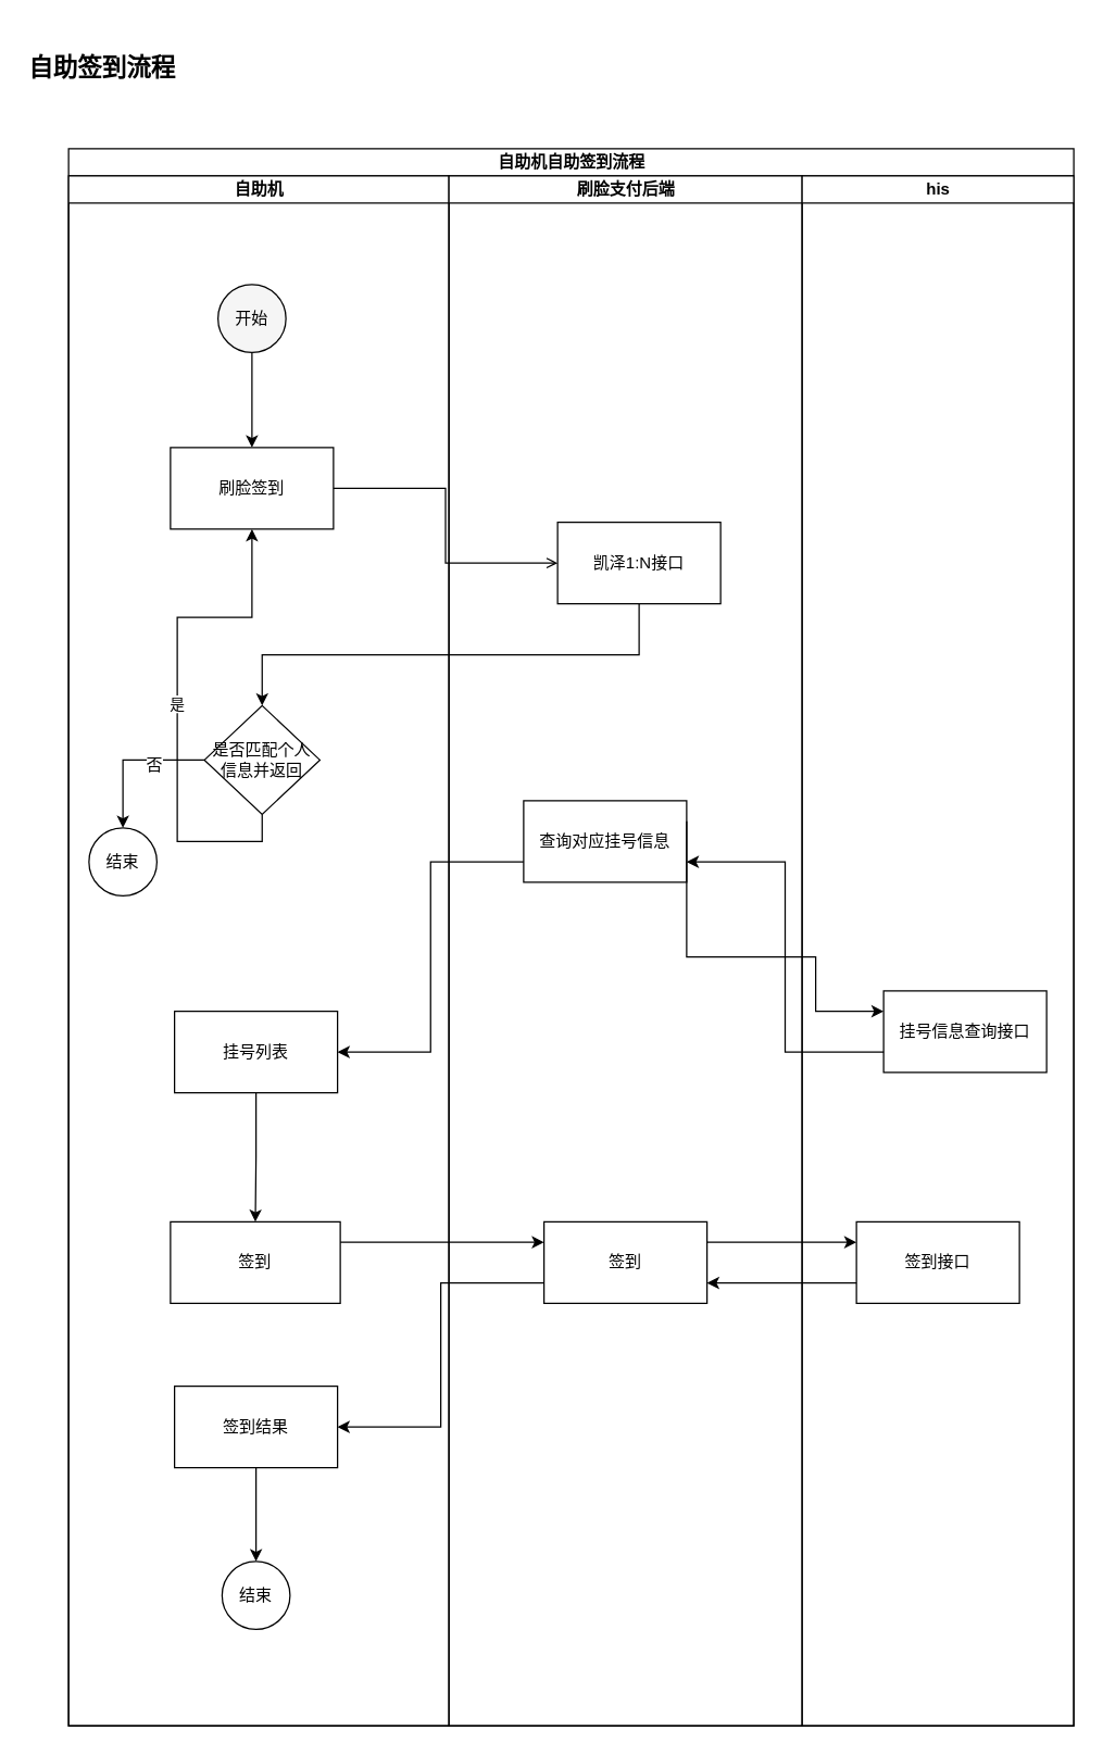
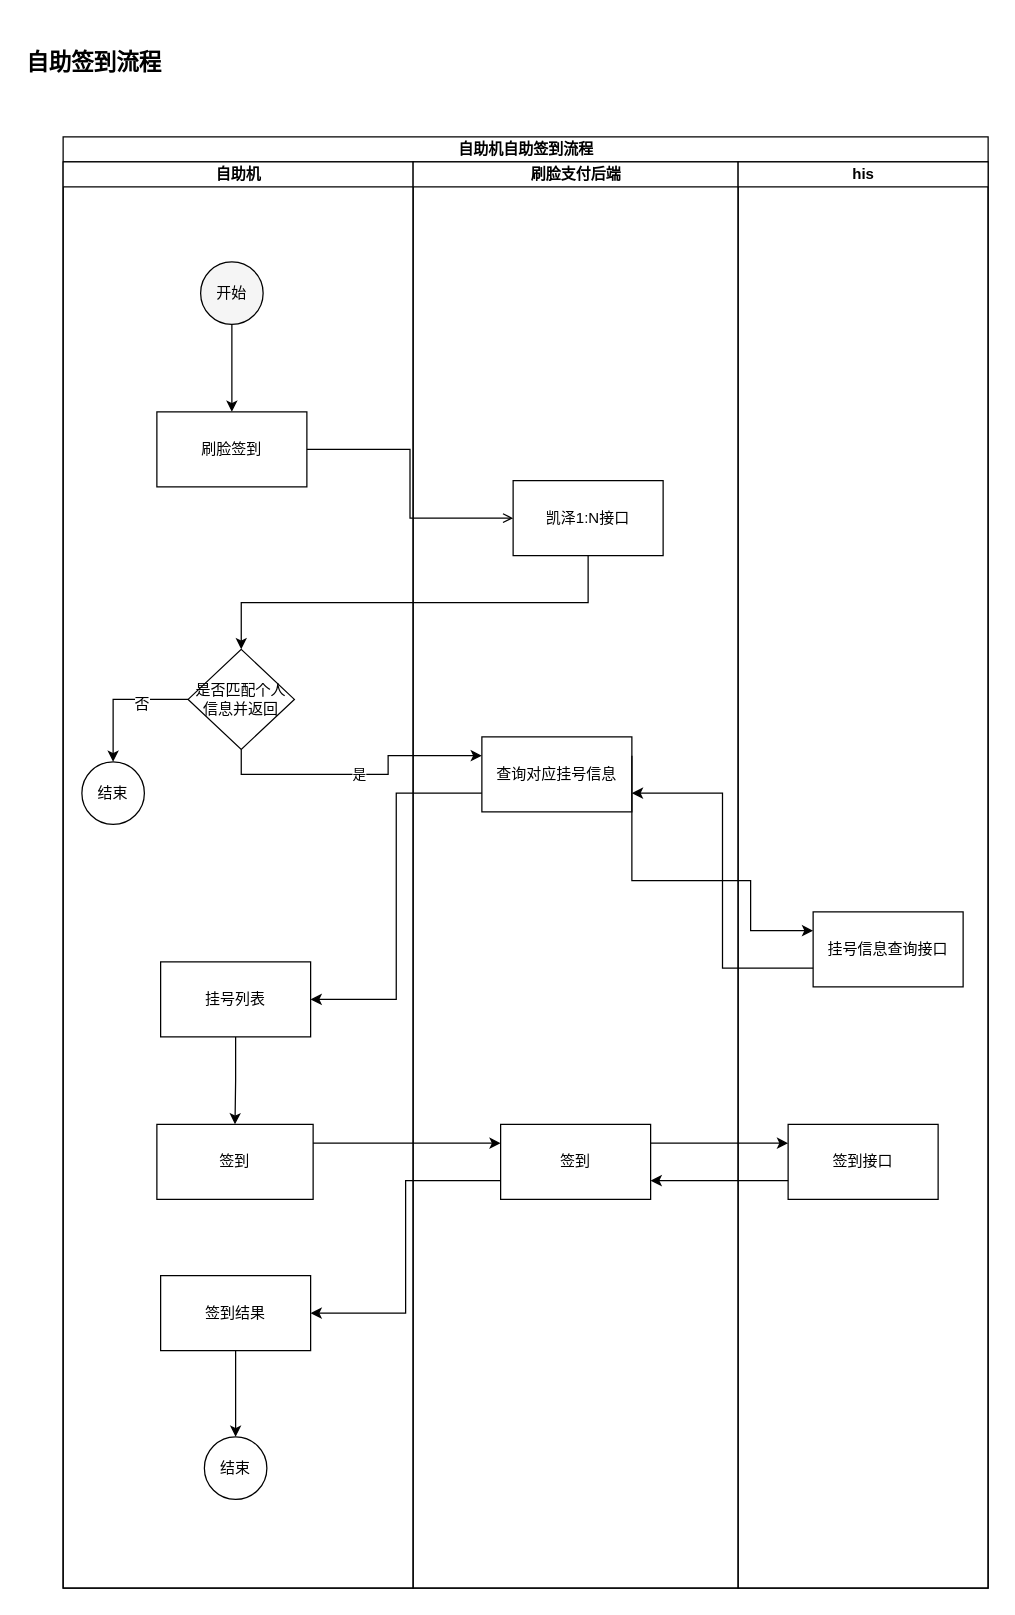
  <mxCell id="0" />
  <mxCell id="1" parent="0" />
  <mxCell id="2" value="&lt;font style=&quot;font-size: 18px&quot;&gt;&lt;b&gt;自助签到流程&lt;/b&gt;&lt;/font&gt;" style="text;html=1;strokeColor=none;fillColor=none;align=center;verticalAlign=middle;whiteSpace=wrap;rounded=0;" vertex="1" parent="1"><mxGeometry x="20" y="20" width="110" height="60" as="geometry" /></mxCell>
  <mxCell id="3" value="自助机自助签到流程" style="swimlane;html=1;childLayout=stackLayout;resizeParent=1;resizeParentMax=0;startSize=20;" vertex="1" parent="1"><mxGeometry x="50" y="109" width="740" height="1161" as="geometry" /></mxCell>
  <mxCell id="4" value="自助机" style="swimlane;html=1;startSize=20;" vertex="1" parent="3"><mxGeometry y="20" width="280" height="1141" as="geometry" /></mxCell>
  <mxCell id="5" style="edgeStyle=orthogonalEdgeStyle;rounded=0;orthogonalLoop=1;jettySize=auto;html=1;exitX=0.5;exitY=1;exitDx=0;exitDy=0;" edge="1" parent="4" source="6" target="7"><mxGeometry relative="1" as="geometry" /></mxCell>
  <mxCell id="6" value="开始" style="ellipse;whiteSpace=wrap;html=1;aspect=fixed;fillColor=#f5f5f5;" vertex="1" parent="4"><mxGeometry x="110" y="80" width="50" height="50" as="geometry" /></mxCell>
  <mxCell id="7" value="刷脸签到" style="rounded=0;whiteSpace=wrap;html=1;fillColor=#FFFFFF;" vertex="1" parent="4"><mxGeometry x="75" y="200" width="120" height="60" as="geometry" /></mxCell>
  <mxCell id="8" style="edgeStyle=orthogonalEdgeStyle;rounded=0;orthogonalLoop=1;jettySize=auto;html=1;exitX=0;exitY=0.5;exitDx=0;exitDy=0;" edge="1" parent="4" source="10" target="11"><mxGeometry relative="1" as="geometry" /></mxCell>
  <mxCell id="9" value="否" style="text;html=1;resizable=0;points=[];align=center;verticalAlign=middle;labelBackgroundColor=#ffffff;" vertex="1" connectable="0" parent="8"><mxGeometry x="-0.318" y="3" relative="1" as="geometry"><mxPoint as="offset" /></mxGeometry></mxCell>
  <mxCell id="10" value="是否匹配个人信息并返回" style="rhombus;whiteSpace=wrap;html=1;fillColor=#FFFFFF;" vertex="1" parent="4"><mxGeometry x="100" y="390" width="85" height="80" as="geometry" /></mxCell>
  <mxCell id="11" value="结束" style="ellipse;whiteSpace=wrap;html=1;aspect=fixed;fillColor=#FFFFFF;" vertex="1" parent="4"><mxGeometry x="15" y="480" width="50" height="50" as="geometry" /></mxCell>
  <mxCell id="12" style="edgeStyle=orthogonalEdgeStyle;rounded=0;orthogonalLoop=1;jettySize=auto;html=1;exitX=0.5;exitY=1;exitDx=0;exitDy=0;" edge="1" parent="4" source="13" target="14"><mxGeometry relative="1" as="geometry" /></mxCell>
- <mxCell id="13" value="挂号列表" style="rounded=0;whiteSpace=wrap;html=1;fillColor=#FFFFFF;" vertex="1" parent="4"><mxGeometry x="78" y="615" width="120" height="60" as="geometry" /></mxCell>
+ <mxCell id="13" value="挂号列表" style="rounded=0;whiteSpace=wrap;html=1;fillColor=#FFFFFF;" vertex="1" parent="4"><mxGeometry x="78" y="640" width="120" height="60" as="geometry" /></mxCell>
  <mxCell id="14" value="签到" style="rounded=0;whiteSpace=wrap;html=1;fillColor=#FFFFFF;" vertex="1" parent="4"><mxGeometry x="75" y="770" width="125" height="60" as="geometry" /></mxCell>
  <mxCell id="15" style="edgeStyle=orthogonalEdgeStyle;rounded=0;orthogonalLoop=1;jettySize=auto;html=1;exitX=0.5;exitY=1;exitDx=0;exitDy=0;entryX=0.5;entryY=0;entryDx=0;entryDy=0;" edge="1" parent="4" source="16" target="17"><mxGeometry relative="1" as="geometry" /></mxCell>
  <mxCell id="16" value="签到结果" style="rounded=0;whiteSpace=wrap;html=1;fillColor=#FFFFFF;" vertex="1" parent="4"><mxGeometry x="78" y="891" width="120" height="60" as="geometry" /></mxCell>
  <mxCell id="17" value="结束" style="ellipse;whiteSpace=wrap;html=1;aspect=fixed;fillColor=#FFFFFF;" vertex="1" parent="4"><mxGeometry x="113" y="1020" width="50" height="50" as="geometry" /></mxCell>
  <mxCell id="18" value="刷脸支付后端" style="swimlane;html=1;startSize=20;" vertex="1" parent="3"><mxGeometry x="280" y="20" width="260" height="1141" as="geometry" /></mxCell>
  <mxCell id="19" value="凯泽1:N接口" style="rounded=0;whiteSpace=wrap;html=1;fillColor=#FFFFFF;" vertex="1" parent="18"><mxGeometry x="80" y="255" width="120" height="60" as="geometry" /></mxCell>
  <mxCell id="20" value="查询对应挂号信息" style="rounded=0;whiteSpace=wrap;html=1;fillColor=#FFFFFF;" vertex="1" parent="18"><mxGeometry x="55" y="460" width="120" height="60" as="geometry" /></mxCell>
  <mxCell id="21" value="签到" style="rounded=0;whiteSpace=wrap;html=1;fillColor=#FFFFFF;" vertex="1" parent="18"><mxGeometry x="70" y="770" width="120" height="60" as="geometry" /></mxCell>
  <mxCell id="22" value="his" style="swimlane;html=1;startSize=20;" vertex="1" parent="3"><mxGeometry x="540" y="20" width="200" height="1141" as="geometry" /></mxCell>
  <mxCell id="23" value="挂号信息查询接口" style="rounded=0;whiteSpace=wrap;html=1;fillColor=#FFFFFF;" vertex="1" parent="22"><mxGeometry x="60" y="600" width="120" height="60" as="geometry" /></mxCell>
  <mxCell id="24" value="签到接口" style="rounded=0;whiteSpace=wrap;html=1;fillColor=#FFFFFF;" vertex="1" parent="22"><mxGeometry x="40" y="770" width="120" height="60" as="geometry" /></mxCell>
  <mxCell id="25" style="edgeStyle=orthogonalEdgeStyle;rounded=0;orthogonalLoop=1;jettySize=auto;html=1;exitX=1;exitY=0.5;exitDx=0;exitDy=0;entryX=0;entryY=0.5;entryDx=0;entryDy=0;endArrow=open;" edge="1" parent="3" source="7" target="19"><mxGeometry relative="1" as="geometry" /></mxCell>
  <mxCell id="26" style="edgeStyle=orthogonalEdgeStyle;rounded=0;orthogonalLoop=1;jettySize=auto;html=1;exitX=0.5;exitY=1;exitDx=0;exitDy=0;entryX=0.5;entryY=0;entryDx=0;entryDy=0;" edge="1" parent="3" source="19" target="10"><mxGeometry relative="1" as="geometry"><mxPoint x="195" y="414" as="targetPoint" /></mxGeometry></mxCell>
- <mxCell id="27" value="是" style="edgeStyle=orthogonalEdgeStyle;rounded=0;orthogonalLoop=1;jettySize=auto;html=1;exitX=0.5;exitY=1;exitDx=0;exitDy=0;" edge="1" parent="3" source="10" target="7"><mxGeometry relative="1" as="geometry"><mxPoint x="138" y="510" as="targetPoint" /></mxGeometry></mxCell>
+ <mxCell id="27" value="是" style="edgeStyle=orthogonalEdgeStyle;rounded=0;orthogonalLoop=1;jettySize=auto;html=1;exitX=0.5;exitY=1;exitDx=0;exitDy=0;entryX=0;entryY=0.25;entryDx=0;entryDy=0;" edge="1" parent="3" source="10" target="20"><mxGeometry relative="1" as="geometry"><mxPoint x="138" y="510" as="targetPoint" /></mxGeometry></mxCell>
  <mxCell id="28" style="edgeStyle=orthogonalEdgeStyle;rounded=0;orthogonalLoop=1;jettySize=auto;html=1;exitX=1;exitY=0.25;exitDx=0;exitDy=0;entryX=0;entryY=0.25;entryDx=0;entryDy=0;" edge="1" parent="3" source="20" target="23"><mxGeometry relative="1" as="geometry"><Array as="points"><mxPoint x="550" y="595" /><mxPoint x="550" y="635" /></Array></mxGeometry></mxCell>
  <mxCell id="29" style="edgeStyle=orthogonalEdgeStyle;rounded=0;orthogonalLoop=1;jettySize=auto;html=1;exitX=0;exitY=0.75;exitDx=0;exitDy=0;entryX=1;entryY=0.75;entryDx=0;entryDy=0;" edge="1" parent="3" source="23" target="20"><mxGeometry relative="1" as="geometry" /></mxCell>
  <mxCell id="30" style="edgeStyle=orthogonalEdgeStyle;rounded=0;orthogonalLoop=1;jettySize=auto;html=1;exitX=0;exitY=0.75;exitDx=0;exitDy=0;entryX=1;entryY=0.5;entryDx=0;entryDy=0;" edge="1" parent="3" source="20" target="13"><mxGeometry relative="1" as="geometry" /></mxCell>
  <mxCell id="31" style="edgeStyle=orthogonalEdgeStyle;rounded=0;orthogonalLoop=1;jettySize=auto;html=1;exitX=1;exitY=0.25;exitDx=0;exitDy=0;entryX=0;entryY=0.25;entryDx=0;entryDy=0;" edge="1" parent="3" source="14" target="21"><mxGeometry relative="1" as="geometry" /></mxCell>
  <mxCell id="32" style="edgeStyle=orthogonalEdgeStyle;rounded=0;orthogonalLoop=1;jettySize=auto;html=1;exitX=1;exitY=0.25;exitDx=0;exitDy=0;entryX=0;entryY=0.25;entryDx=0;entryDy=0;" edge="1" parent="3" source="21" target="24"><mxGeometry relative="1" as="geometry" /></mxCell>
  <mxCell id="33" style="edgeStyle=orthogonalEdgeStyle;rounded=0;orthogonalLoop=1;jettySize=auto;html=1;exitX=0;exitY=0.75;exitDx=0;exitDy=0;entryX=1;entryY=0.75;entryDx=0;entryDy=0;" edge="1" parent="3" source="24" target="21"><mxGeometry relative="1" as="geometry" /></mxCell>
  <mxCell id="34" style="edgeStyle=orthogonalEdgeStyle;rounded=0;orthogonalLoop=1;jettySize=auto;html=1;exitX=0;exitY=0.75;exitDx=0;exitDy=0;entryX=1;entryY=0.5;entryDx=0;entryDy=0;" edge="1" parent="3" source="21" target="16"><mxGeometry relative="1" as="geometry" /></mxCell>
